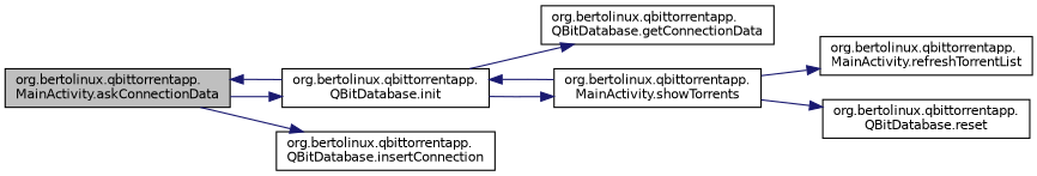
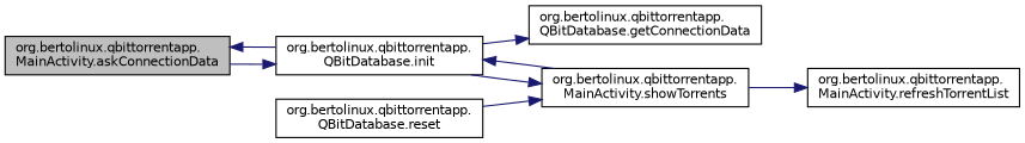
  digraph {
    rankdir=LR
    node [color=black fillcolor=white fontname=Helvetica fontsize=10 shape=record style=filled]
    edge [color=midnightblue fontname=Helvetica fontsize=10 labelfontname=Helvetica labelfontsize=10 style=solid]
    n1 [fillcolor=grey75 fontcolor=black height=0.2 label="org.bertolinux.qbittorrentapp.\lMainActivity.askConnectionData" width=0.4]
    n2 [height=0.2 label="org.bertolinux.qbittorrentapp.\lQBitDatabase.init" width=0.4]
-   n3 [height=0.2 label="org.bertolinux.qbittorrentapp.\lQBitDatabase.insertConnection" width=0.4]
    n4 [height=0.2 label="org.bertolinux.qbittorrentapp.\lQBitDatabase.getConnectionData" width=0.4]
    n5 [height=0.2 label="org.bertolinux.qbittorrentapp.\lMainActivity.showTorrents" width=0.4]
    n6 [height=0.2 label="org.bertolinux.qbittorrentapp.\lMainActivity.refreshTorrentList" width=0.4]
    n7 [height=0.2 label="org.bertolinux.qbittorrentapp.\lQBitDatabase.reset" width=0.4]
    n1 -> n2
-   n1 -> n3
    n2 -> n1
    n2 -> n4
    n2 -> n5
    n5 -> n2
    n5 -> n6
-   n5 -> n7
+   n7 -> n5
  }
